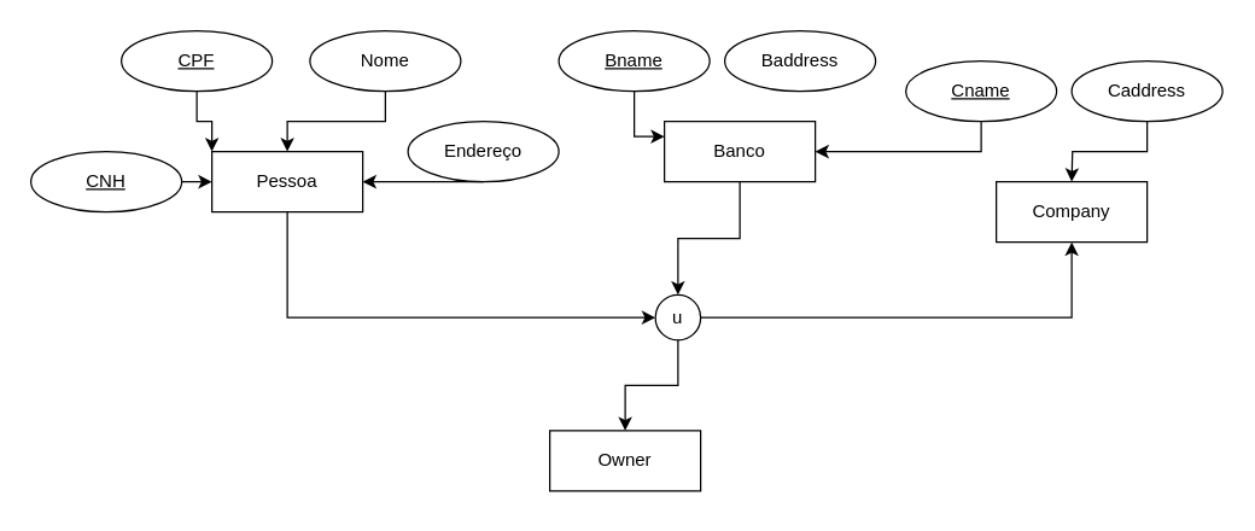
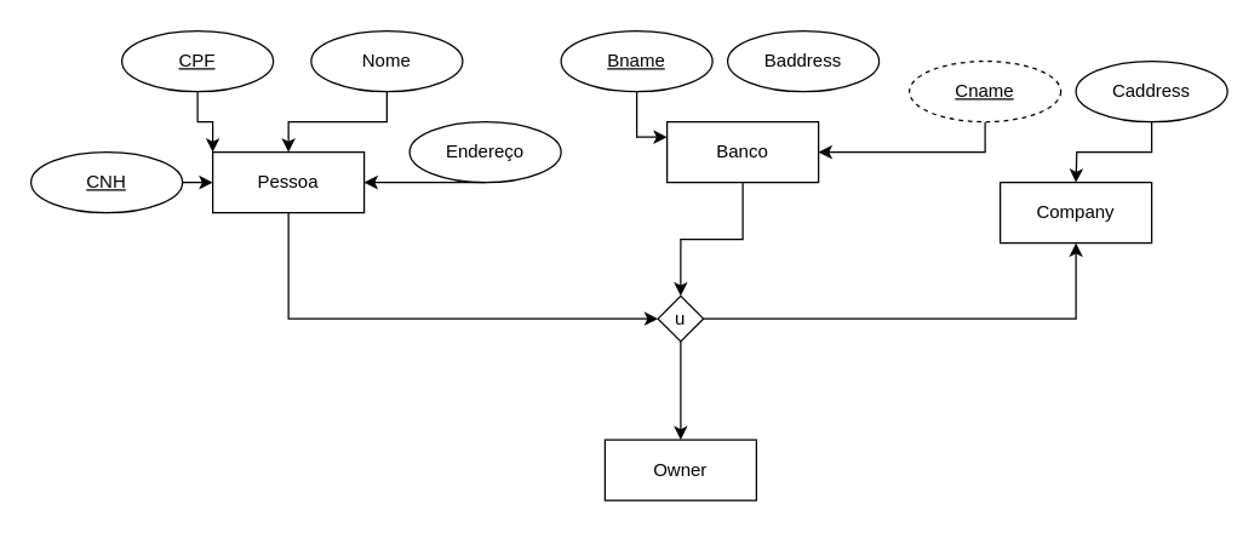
  <mxCell id="0" />
  <mxCell id="1" parent="0" />
  <mxCell id="2" style="edgeStyle=orthogonalEdgeStyle;rounded=0;orthogonalLoop=1;jettySize=auto;html=1;exitX=1;exitY=0.5;exitDx=0;exitDy=0;entryX=0;entryY=0.5;entryDx=0;entryDy=0;" parent="1" target="9" edge="1"><mxGeometry relative="1" as="geometry"><mxPoint x="190" y="130" as="sourcePoint" /><mxPoint x="290" y="220" as="targetPoint" /><Array as="points"><mxPoint x="190" y="210" /></Array></mxGeometry></mxCell>
  <mxCell id="3" value="Pessoa" style="whiteSpace=wrap;html=1;align=center;" parent="1" vertex="1"><mxGeometry x="140" y="100" width="100" height="40" as="geometry" /></mxCell>
  <mxCell id="4" style="edgeStyle=orthogonalEdgeStyle;rounded=0;orthogonalLoop=1;jettySize=auto;html=1;exitX=0.5;exitY=1;exitDx=0;exitDy=0;entryX=0.5;entryY=0;entryDx=0;entryDy=0;" parent="1" source="5" target="9" edge="1"><mxGeometry relative="1" as="geometry" /></mxCell>
  <mxCell id="5" value="Banco" style="whiteSpace=wrap;html=1;align=center;" parent="1" vertex="1"><mxGeometry x="440" y="80" width="100" height="40" as="geometry" /></mxCell>
  <mxCell id="6" value="Company" style="whiteSpace=wrap;html=1;align=center;" parent="1" vertex="1"><mxGeometry x="660" y="120" width="100" height="40" as="geometry" /></mxCell>
  <mxCell id="7" style="edgeStyle=orthogonalEdgeStyle;rounded=0;orthogonalLoop=1;jettySize=auto;html=1;exitX=1;exitY=0.5;exitDx=0;exitDy=0;entryX=0.5;entryY=1;entryDx=0;entryDy=0;" parent="1" source="9" target="6" edge="1"><mxGeometry relative="1" as="geometry" /></mxCell>
  <mxCell id="8" style="edgeStyle=orthogonalEdgeStyle;rounded=0;orthogonalLoop=1;jettySize=auto;html=1;exitX=0.5;exitY=1;exitDx=0;exitDy=0;" parent="1" source="9" target="10" edge="1"><mxGeometry relative="1" as="geometry" /></mxCell>
- <mxCell id="9" value="u" style="ellipse;whiteSpace=wrap;html=1;aspect=fixed;" parent="1" vertex="1"><mxGeometry x="434" y="195" width="30" height="30" as="geometry" /></mxCell>
- <mxCell id="10" value="Owner" style="whiteSpace=wrap;html=1;align=center;" parent="1" vertex="1"><mxGeometry x="364" y="285" width="100" height="40" as="geometry" /></mxCell>
+ <mxCell id="9" value="u" style="rhombus;whiteSpace=wrap;html=1;aspect=fixed;" parent="1" vertex="1"><mxGeometry x="434" y="195" width="30" height="30" as="geometry" /></mxCell>
+ <mxCell id="10" value="Owner" style="whiteSpace=wrap;html=1;align=center;" parent="1" vertex="1"><mxGeometry x="399" y="290" width="100" height="40" as="geometry" /></mxCell>
  <mxCell id="11" style="edgeStyle=orthogonalEdgeStyle;rounded=0;orthogonalLoop=1;jettySize=auto;html=1;exitX=1;exitY=0.5;exitDx=0;exitDy=0;entryX=0;entryY=0.5;entryDx=0;entryDy=0;" parent="1" source="12" target="3" edge="1"><mxGeometry relative="1" as="geometry" /></mxCell>
  <mxCell id="12" value="&lt;u&gt;CNH&lt;/u&gt;" style="ellipse;whiteSpace=wrap;html=1;align=center;" parent="1" vertex="1"><mxGeometry y="100" width="100" height="40" as="geometry" x="20" /></mxCell>
  <mxCell id="13" style="edgeStyle=orthogonalEdgeStyle;rounded=0;orthogonalLoop=1;jettySize=auto;html=1;exitX=0.5;exitY=1;exitDx=0;exitDy=0;entryX=0;entryY=0;entryDx=0;entryDy=0;" parent="1" source="14" target="3" edge="1"><mxGeometry relative="1" as="geometry" /></mxCell>
  <mxCell id="14" value="&lt;u&gt;CPF&lt;/u&gt;" style="ellipse;whiteSpace=wrap;html=1;align=center;" parent="1" vertex="1"><mxGeometry x="80" y="20" width="100" height="40" as="geometry" /></mxCell>
  <mxCell id="15" style="edgeStyle=orthogonalEdgeStyle;rounded=0;orthogonalLoop=1;jettySize=auto;html=1;exitX=0.5;exitY=1;exitDx=0;exitDy=0;entryX=0.5;entryY=0;entryDx=0;entryDy=0;" parent="1" source="16" target="3" edge="1"><mxGeometry relative="1" as="geometry" /></mxCell>
  <mxCell id="16" value="Nome" style="ellipse;whiteSpace=wrap;html=1;align=center;" parent="1" vertex="1"><mxGeometry x="205" y="20" width="100" height="40" as="geometry" /></mxCell>
  <mxCell id="17" style="edgeStyle=orthogonalEdgeStyle;rounded=0;orthogonalLoop=1;jettySize=auto;html=1;exitX=0.5;exitY=1;exitDx=0;exitDy=0;entryX=1;entryY=0.5;entryDx=0;entryDy=0;" parent="1" source="18" target="3" edge="1"><mxGeometry relative="1" as="geometry"><Array as="points"><mxPoint x="290" y="120" /><mxPoint x="290" y="120" /></Array></mxGeometry></mxCell>
  <mxCell id="18" value="Endereço" style="ellipse;whiteSpace=wrap;html=1;align=center;" parent="1" vertex="1"><mxGeometry x="270" y="80" width="100" height="40" as="geometry" /></mxCell>
  <mxCell id="19" style="edgeStyle=orthogonalEdgeStyle;rounded=0;orthogonalLoop=1;jettySize=auto;html=1;exitX=0.5;exitY=1;exitDx=0;exitDy=0;" parent="1" source="20" edge="1"><mxGeometry relative="1" as="geometry"><mxPoint x="440" y="90" as="targetPoint" /><Array as="points"><mxPoint x="420" y="90" /><mxPoint x="440" y="90" /></Array></mxGeometry></mxCell>
  <mxCell id="20" value="&lt;u&gt;Bname&lt;/u&gt;" style="ellipse;whiteSpace=wrap;html=1;align=center;" parent="1" vertex="1"><mxGeometry x="370" y="20" width="100" height="40" as="geometry" /></mxCell>
  <mxCell id="21" value="Baddress" style="ellipse;whiteSpace=wrap;html=1;align=center;" parent="1" vertex="1"><mxGeometry x="480" y="20" width="100" height="40" as="geometry" /></mxCell>
  <mxCell id="22" style="edgeStyle=orthogonalEdgeStyle;rounded=0;orthogonalLoop=1;jettySize=auto;html=1;exitX=0.5;exitY=1;exitDx=0;exitDy=0;" parent="1" source="23" target="5" edge="1"><mxGeometry relative="1" as="geometry" /></mxCell>
- <mxCell id="23" value="&lt;u&gt;Cname&lt;/u&gt;" style="ellipse;whiteSpace=wrap;html=1;align=center;" parent="1" vertex="1"><mxGeometry x="600" y="40" width="100" height="40" as="geometry" /></mxCell>
+ <mxCell id="23" value="&lt;u&gt;Cname&lt;/u&gt;" style="ellipse;whiteSpace=wrap;html=1;align=center;dashed=1;" parent="1" vertex="1"><mxGeometry x="600" y="40" width="100" height="40" as="geometry" /></mxCell>
  <mxCell id="24" style="edgeStyle=orthogonalEdgeStyle;rounded=0;orthogonalLoop=1;jettySize=auto;html=1;exitX=0.5;exitY=1;exitDx=0;exitDy=0;" parent="1" source="25" edge="1"><mxGeometry relative="1" as="geometry"><mxPoint x="710" y="120" as="targetPoint" /></mxGeometry></mxCell>
  <mxCell id="25" value="Caddress" style="ellipse;whiteSpace=wrap;html=1;align=center;" parent="1" vertex="1"><mxGeometry x="710" y="40" width="100" height="40" as="geometry" /></mxCell>
